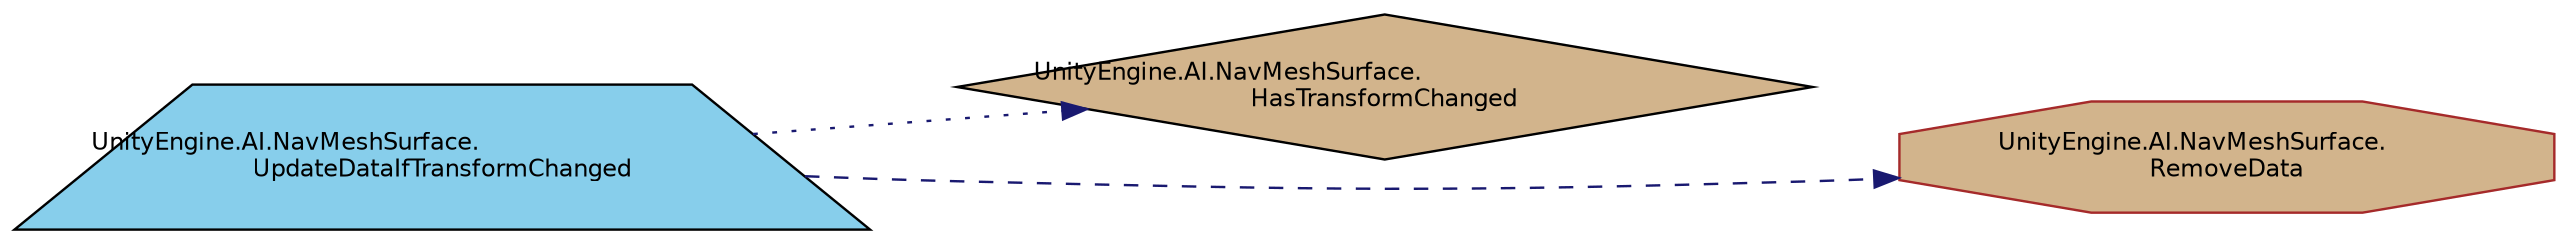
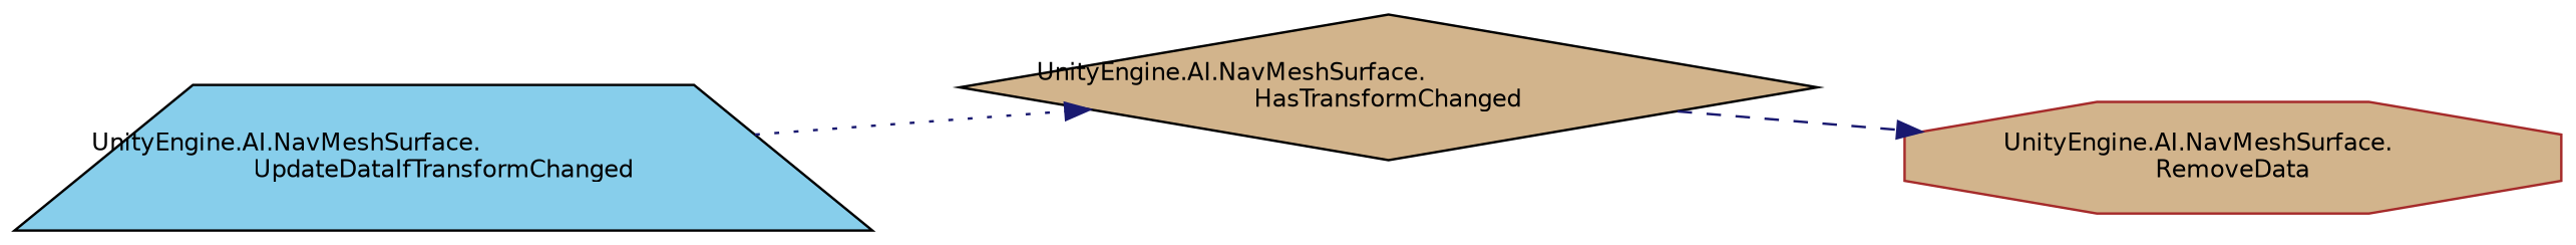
  digraph {
    rankdir=LR
    node [color=black fillcolor=tan fontname=Helvetica fontsize=10 style=filled]
    edge [color=midnightblue fontname=Helvetica fontsize=10 labelfontname=Helvetica labelfontsize=10]
    n1 [fillcolor=skyblue fontcolor=black height=0.2 label="UnityEngine.AI.NavMeshSurface.\lUpdateDataIfTransformChanged" shape=trapezium width=0.4]
    n2 [height=0.2 label="UnityEngine.AI.NavMeshSurface.\lHasTransformChanged" shape=diamond width=0.4]
    n3 [color=brown height=0.2 label="UnityEngine.AI.NavMeshSurface.\lRemoveData" shape=octagon width=0.4]
    n1 -> n2 [style=dotted]
-   n1 -> n3 [style=dashed]
+   n2 -> n3 [style=dashed]
  }
